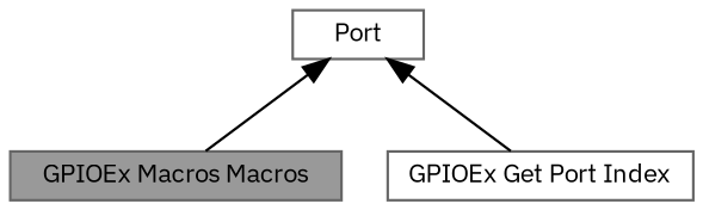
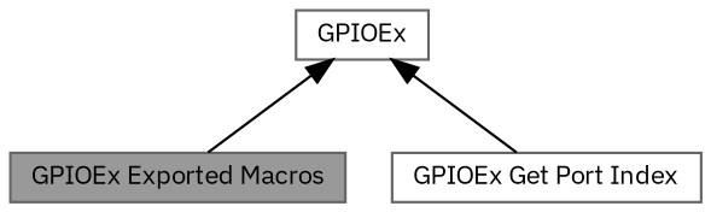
  digraph {
    fontname="IBM Plex Sans"
    rankdir=TB
    node [color=grey40 fillcolor=white fontname="IBM Plex Sans" fontsize=10 shape=box style=filled]
    edge [dir=back fontname="IBM Plex Sans" fontsize=10 labelfontname=Helvetica labelfontsize=10 shape=plaintext style=solid]
-   n1 [height=0.2 label=Port width=0.4]
-   n2 [color=gray40 fillcolor=grey60 fontcolor=black height=0.2 label="GPIOEx Macros Macros" width=0.4]
+   n1 [height=0.2 label=GPIOEx width=0.4]
+   n2 [color=gray40 fillcolor=grey60 fontcolor=black height=0.2 label="GPIOEx Exported Macros" width=0.4]
    n3 [height=0.2 label="GPIOEx Get Port Index" width=0.4]
    n1 -> n2
    n1 -> n3
  }
